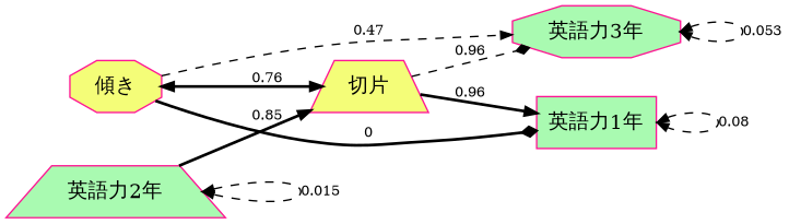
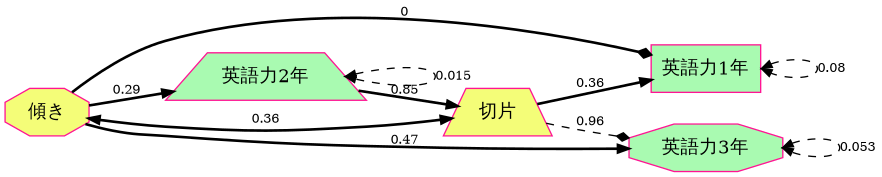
  digraph {
    fontname="DejaVu Serif"
    rankdir=LR
    node [color=deeppink fillcolor="#a9fab1" fontname="DejaVu Serif" shape=octagon style=filled fontsize=14]
    edge [arrowsize=0.8 fontname="DejaVu Serif" fontsize=10 style=bold]
    "傾き" [fillcolor="#f4fd78" fontsize=""]
    "切片" [fillcolor="#f4fd78" shape=trapezium fontsize=""]
    "英語力1年" [shape=box]
    "英語力2年" [shape=trapezium]
    "英語力3年"
-   "傾き" -> "切片" [dir=both label=0.76]
+   "傾き" -> "切片" [dir=both label=0.36]
    "傾き" -> "英語力1年" [arrowhead=diamond label=0]
-   "傾き" -> "英語力3年" [arrowhead=normal label=0.47 style=dashed]
-   "切片" -> "英語力1年" [arrowhead=normal label=0.96]
+   "傾き" -> "英語力2年" [arrowhead=normal label=0.29]
+   "傾き" -> "英語力3年" [arrowhead=normal label=0.47]
+   "切片" -> "英語力1年" [arrowhead=normal label=0.36]
    "切片" -> "英語力3年" [arrowhead=diamond label=0.96 style=dashed]
    "英語力1年" -> "英語力1年" [dir=both headport=e label=0.08 style=dashed tailport=e]
    "英語力2年" -> "切片" [arrowhead=normal label=0.85]
    "英語力2年" -> "英語力2年" [dir=both headport=e label=0.015 style=dashed tailport=e]
    "英語力3年" -> "英語力3年" [dir=both headport=e label=0.053 style=dashed tailport=e]
  }
